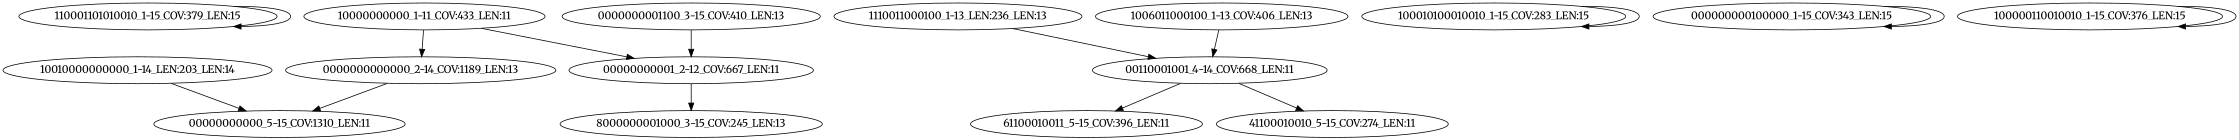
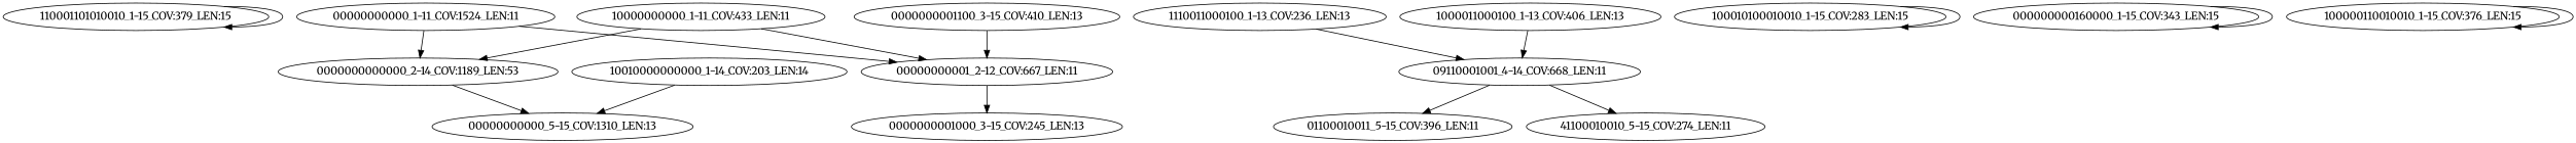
  digraph {
    fontname=Merriweather
    node [fontname=Merriweather]
    edge [fontname=Merriweather]
    "110001101010010_1-15_COV:379_LEN:15"
-   "10010000000000_1-14_COV:203_LEN:14" [label="10010000000000_1-14_LEN:203_LEN:14"]
-   "00000000000_5-15_COV:1310_LEN:11"
-   "1110011000100_1-13_COV:236_LEN:13" [label="1110011000100_1-13_LEN:236_LEN:13"]
-   "00110001001_4-14_COV:668_LEN:11"
-   "01100010011_5-15_COV:396_LEN:11" [label="61100010011_5-15_COV:396_LEN:11"]
+   "10010000000000_1-14_COV:203_LEN:14"
+   "00000000000_5-15_COV:1310_LEN:11" [label="00000000000_5-15_COV:1310_LEN:13"]
+   "1110011000100_1-13_COV:236_LEN:13"
+   "00110001001_4-14_COV:668_LEN:11" [label="09110001001_4-14_COV:668_LEN:11"]
+   "01100010011_5-15_COV:396_LEN:11"
    n7 [label="41100010010_5-15_COV:274_LEN:11"]
    "10000000000_1-11_COV:433_LEN:11"
-   "0000000000000_2-14_COV:1189_LEN:13"
+   "0000000000000_2-14_COV:1189_LEN:13" [label="0000000000000_2-14_COV:1189_LEN:53"]
    "00000000001_2-12_COV:667_LEN:11"
-   "0000000001000_3-15_COV:245_LEN:13" [label="8000000001000_3-15_COV:245_LEN:13"]
+   "0000000001000_3-15_COV:245_LEN:13"
    "0000000001100_3-15_COV:410_LEN:13"
    "100010100010010_1-15_COV:283_LEN:15"
-   "1000011000100_1-13_COV:406_LEN:13" [label="1006011000100_1-13_COV:406_LEN:13"]
-   "000000000100000_1-15_COV:343_LEN:15"
+   "1000011000100_1-13_COV:406_LEN:13"
+   "00000000000_1-11_COV:1524_LEN:11"
+   "000000000100000_1-15_COV:343_LEN:15" [label="000000000160000_1-15_COV:343_LEN:15"]
    "100000110010010_1-15_COV:376_LEN:15"
    "110001101010010_1-15_COV:379_LEN:15" -> "110001101010010_1-15_COV:379_LEN:15"
    "10010000000000_1-14_COV:203_LEN:14" -> "00000000000_5-15_COV:1310_LEN:11"
    "1110011000100_1-13_COV:236_LEN:13" -> "00110001001_4-14_COV:668_LEN:11"
    "00110001001_4-14_COV:668_LEN:11" -> "01100010011_5-15_COV:396_LEN:11"
    "00110001001_4-14_COV:668_LEN:11" -> n7
    "10000000000_1-11_COV:433_LEN:11" -> "0000000000000_2-14_COV:1189_LEN:13"
    "10000000000_1-11_COV:433_LEN:11" -> "00000000001_2-12_COV:667_LEN:11"
    "0000000000000_2-14_COV:1189_LEN:13" -> "00000000000_5-15_COV:1310_LEN:11"
    "00000000001_2-12_COV:667_LEN:11" -> "0000000001000_3-15_COV:245_LEN:13"
    "0000000001100_3-15_COV:410_LEN:13" -> "00000000001_2-12_COV:667_LEN:11"
    "100010100010010_1-15_COV:283_LEN:15" -> "100010100010010_1-15_COV:283_LEN:15"
    "1000011000100_1-13_COV:406_LEN:13" -> "00110001001_4-14_COV:668_LEN:11"
+   "00000000000_1-11_COV:1524_LEN:11" -> "0000000000000_2-14_COV:1189_LEN:13"
+   "00000000000_1-11_COV:1524_LEN:11" -> "00000000001_2-12_COV:667_LEN:11"
    "000000000100000_1-15_COV:343_LEN:15" -> "000000000100000_1-15_COV:343_LEN:15"
    "100000110010010_1-15_COV:376_LEN:15" -> "100000110010010_1-15_COV:376_LEN:15"
  }
